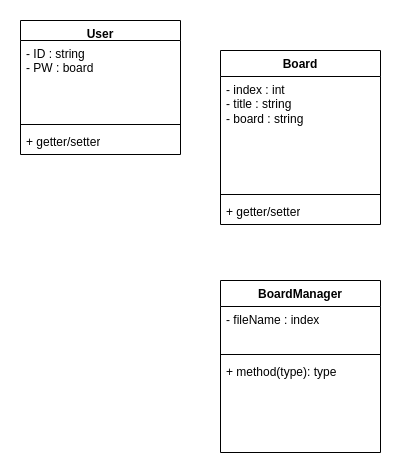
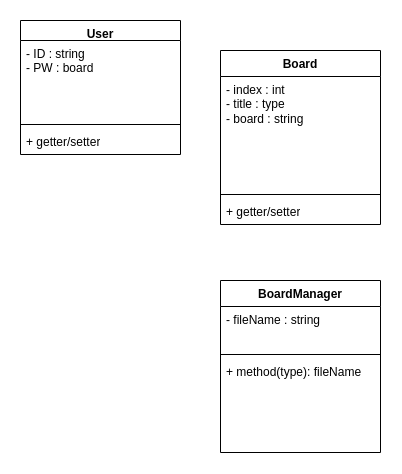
  <mxCell id="0" />
  <mxCell id="1" parent="0" />
  <mxCell id="2" value="User" style="swimlane;fontStyle=1;align=center;verticalAlign=top;childLayout=stackLayout;horizontal=1;startSize=20;horizontalStack=0;resizeParent=1;resizeParentMax=0;resizeLast=0;collapsible=1;marginBottom=0;whiteSpace=wrap;html=1;direction=east;" vertex="1" parent="1"><mxGeometry x="20" y="20" width="160" height="134" as="geometry" /></mxCell>
  <mxCell id="3" value="- ID : string&lt;div&gt;- PW : board&lt;/div&gt;" style="text;strokeColor=none;fillColor=none;align=left;verticalAlign=top;spacingLeft=4;spacingRight=4;overflow=hidden;rotatable=0;points=[[0,0.5],[1,0.5]];portConstraint=eastwest;whiteSpace=wrap;html=1;" vertex="1" parent="2"><mxGeometry y="20" width="160" height="80" as="geometry" /></mxCell>
  <mxCell id="4" value="" style="line;strokeWidth=1;fillColor=none;align=left;verticalAlign=middle;spacingTop=-1;spacingLeft=3;spacingRight=3;rotatable=0;labelPosition=right;points=[];portConstraint=eastwest;strokeColor=inherit;" vertex="1" parent="2"><mxGeometry y="100" width="160" height="8" as="geometry" /></mxCell>
  <mxCell id="5" value="+ getter/setter&lt;div&gt;&lt;br&gt;&lt;/div&gt;" style="text;strokeColor=none;fillColor=none;align=left;verticalAlign=top;spacingLeft=4;spacingRight=4;overflow=hidden;rotatable=0;points=[[0,0.5],[1,0.5]];portConstraint=eastwest;whiteSpace=wrap;html=1;" vertex="1" parent="2"><mxGeometry y="108" width="160" height="26" as="geometry" /></mxCell>
  <mxCell id="6" value="Board" style="swimlane;fontStyle=1;align=center;verticalAlign=top;childLayout=stackLayout;horizontal=1;startSize=26;horizontalStack=0;resizeParent=1;resizeParentMax=0;resizeLast=0;collapsible=1;marginBottom=0;whiteSpace=wrap;html=1;" vertex="1" parent="1"><mxGeometry x="220" y="50" width="160" height="174" as="geometry" /></mxCell>
- <mxCell id="7" value="- index : int&lt;div&gt;- title : string&lt;/div&gt;&lt;div&gt;- board : string&lt;/div&gt;&lt;div&gt;&lt;br&gt;&lt;/div&gt;" style="text;strokeColor=none;fillColor=none;align=left;verticalAlign=top;spacingLeft=4;spacingRight=4;overflow=hidden;rotatable=0;points=[[0,0.5],[1,0.5]];portConstraint=eastwest;whiteSpace=wrap;html=1;" vertex="1" parent="6"><mxGeometry y="26" width="160" height="114" as="geometry" /></mxCell>
+ <mxCell id="7" value="- index : int&lt;div&gt;- title : type&lt;/div&gt;&lt;div&gt;- board : string&lt;/div&gt;&lt;div&gt;&lt;br&gt;&lt;/div&gt;" style="text;strokeColor=none;fillColor=none;align=left;verticalAlign=top;spacingLeft=4;spacingRight=4;overflow=hidden;rotatable=0;points=[[0,0.5],[1,0.5]];portConstraint=eastwest;whiteSpace=wrap;html=1;" vertex="1" parent="6"><mxGeometry y="26" width="160" height="114" as="geometry" /></mxCell>
  <mxCell id="8" value="" style="line;strokeWidth=1;fillColor=none;align=left;verticalAlign=middle;spacingTop=-1;spacingLeft=3;spacingRight=3;rotatable=0;labelPosition=right;points=[];portConstraint=eastwest;strokeColor=inherit;" vertex="1" parent="6"><mxGeometry y="140" width="160" height="8" as="geometry" /></mxCell>
  <mxCell id="9" value="+ getter/setter" style="text;strokeColor=none;fillColor=none;align=left;verticalAlign=top;spacingLeft=4;spacingRight=4;overflow=hidden;rotatable=0;points=[[0,0.5],[1,0.5]];portConstraint=eastwest;whiteSpace=wrap;html=1;" vertex="1" parent="6"><mxGeometry y="148" width="160" height="26" as="geometry" /></mxCell>
  <mxCell id="10" value="BoardManager" style="swimlane;fontStyle=1;align=center;verticalAlign=top;childLayout=stackLayout;horizontal=1;startSize=26;horizontalStack=0;resizeParent=1;resizeParentMax=0;resizeLast=0;collapsible=1;marginBottom=0;whiteSpace=wrap;html=1;" vertex="1" parent="1"><mxGeometry x="220" y="280" width="160" height="172" as="geometry" /></mxCell>
- <mxCell id="11" value="- fileName : index" style="text;strokeColor=none;fillColor=none;align=left;verticalAlign=top;spacingLeft=4;spacingRight=4;overflow=hidden;rotatable=0;points=[[0,0.5],[1,0.5]];portConstraint=eastwest;whiteSpace=wrap;html=1;" vertex="1" parent="10"><mxGeometry y="26" width="160" height="44" as="geometry" /></mxCell>
+ <mxCell id="11" value="- fileName : string" style="text;strokeColor=none;fillColor=none;align=left;verticalAlign=top;spacingLeft=4;spacingRight=4;overflow=hidden;rotatable=0;points=[[0,0.5],[1,0.5]];portConstraint=eastwest;whiteSpace=wrap;html=1;" vertex="1" parent="10"><mxGeometry y="26" width="160" height="44" as="geometry" /></mxCell>
  <mxCell id="12" value="" style="line;strokeWidth=1;fillColor=none;align=left;verticalAlign=middle;spacingTop=-1;spacingLeft=3;spacingRight=3;rotatable=0;labelPosition=right;points=[];portConstraint=eastwest;strokeColor=inherit;" vertex="1" parent="10"><mxGeometry y="70" width="160" height="8" as="geometry" /></mxCell>
- <mxCell id="13" value="+ method(type): type" style="text;strokeColor=none;fillColor=none;align=left;verticalAlign=top;spacingLeft=4;spacingRight=4;overflow=hidden;rotatable=0;points=[[0,0.5],[1,0.5]];portConstraint=eastwest;whiteSpace=wrap;html=1;" vertex="1" parent="10"><mxGeometry y="78" width="160" height="94" as="geometry" /></mxCell>
+ <mxCell id="13" value="+ method(type): fileName" style="text;strokeColor=none;fillColor=none;align=left;verticalAlign=top;spacingLeft=4;spacingRight=4;overflow=hidden;rotatable=0;points=[[0,0.5],[1,0.5]];portConstraint=eastwest;whiteSpace=wrap;html=1;" vertex="1" parent="10"><mxGeometry y="78" width="160" height="94" as="geometry" /></mxCell>
